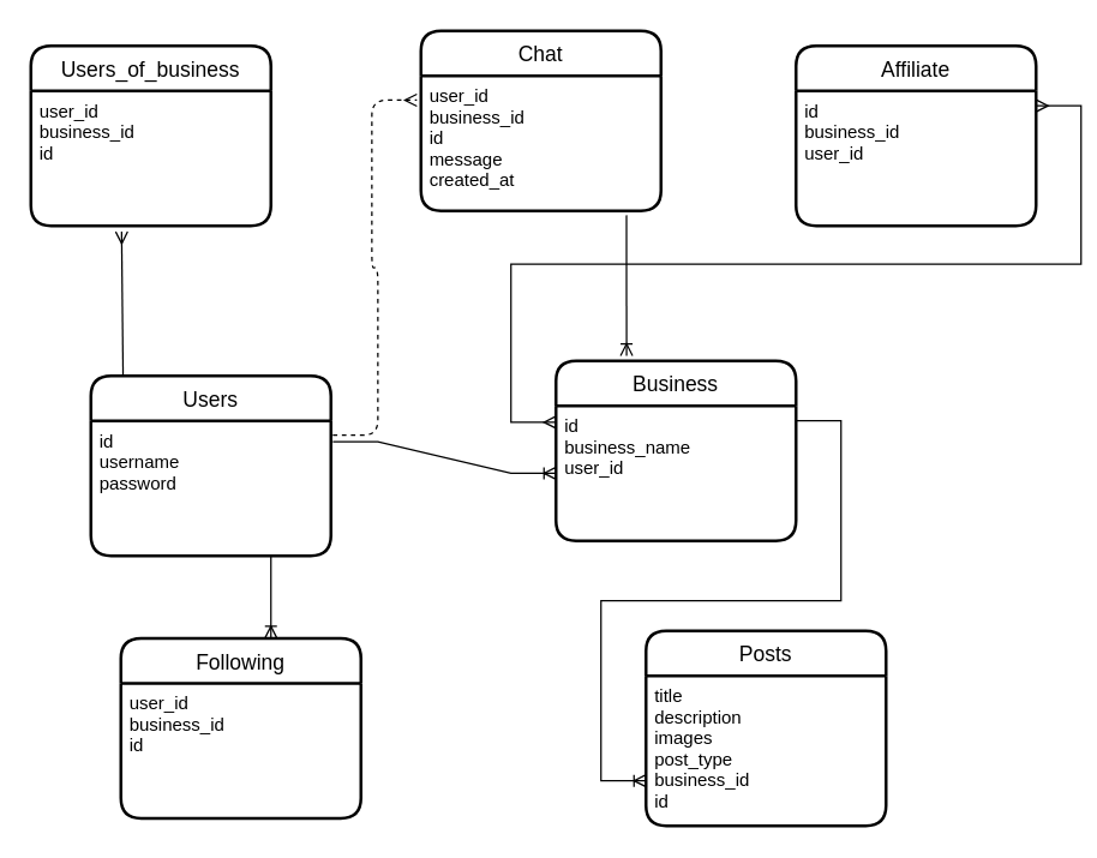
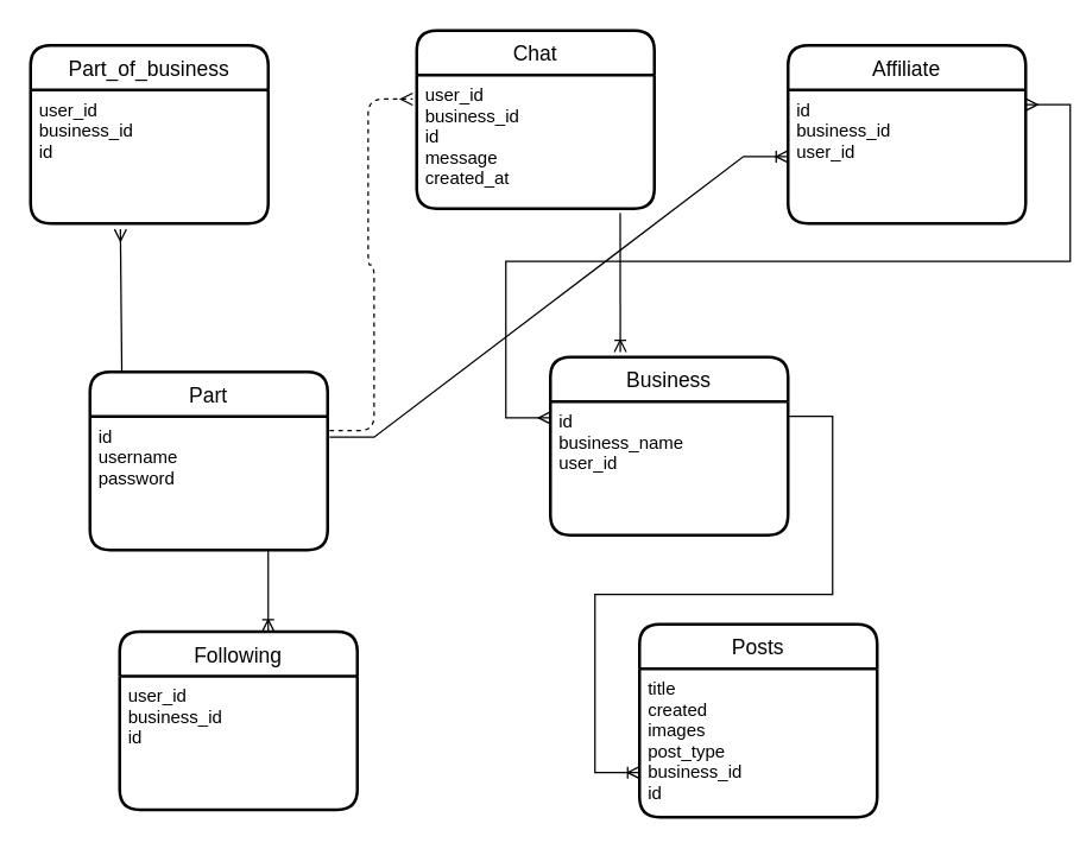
  <mxCell id="0" />
  <mxCell id="1" parent="0" />
- <mxCell id="2" value="Users" style="swimlane;childLayout=stackLayout;horizontal=1;startSize=30;horizontalStack=0;rounded=1;fontSize=14;fontStyle=0;strokeWidth=2;resizeParent=0;resizeLast=1;shadow=0;dashed=0;align=center;" parent="1" vertex="1"><mxGeometry x="60" y="250" width="160" height="120" as="geometry" /></mxCell>
+ <mxCell id="2" value="Part" style="swimlane;childLayout=stackLayout;horizontal=1;startSize=30;horizontalStack=0;rounded=1;fontSize=14;fontStyle=0;strokeWidth=2;resizeParent=0;resizeLast=1;shadow=0;dashed=0;align=center;" parent="1" vertex="1"><mxGeometry x="60" y="250" width="160" height="120" as="geometry" /></mxCell>
  <mxCell id="3" value="id&#10;username&#10;password&#10;" style="align=left;strokeColor=none;fillColor=none;spacingLeft=4;fontSize=12;verticalAlign=top;resizable=0;rotatable=0;part=1;" parent="2" vertex="1"><mxGeometry y="30" width="160" height="90" as="geometry" /></mxCell>
  <mxCell id="4" value="" style="fontSize=12;html=1;endArrow=ERoneToMany;rounded=1;elbow=vertical;exitX=0.75;exitY=1;exitDx=0;exitDy=0;" parent="2" source="3" edge="1"><mxGeometry width="100" height="100" relative="1" as="geometry"><mxPoint x="110" y="75" as="sourcePoint" /><mxPoint x="120" y="175" as="targetPoint" /></mxGeometry></mxCell>
  <mxCell id="5" value="Business" style="swimlane;childLayout=stackLayout;horizontal=1;startSize=30;horizontalStack=0;rounded=1;fontSize=14;fontStyle=0;strokeWidth=2;resizeParent=0;resizeLast=1;shadow=0;dashed=0;align=center;" parent="1" vertex="1"><mxGeometry x="370" y="240" width="160" height="120" as="geometry" /></mxCell>
  <mxCell id="6" value="id&#10;business_name&#10;user_id" style="align=left;strokeColor=none;fillColor=none;spacingLeft=4;fontSize=12;verticalAlign=top;resizable=0;rotatable=0;part=1;" parent="5" vertex="1"><mxGeometry y="30" width="160" height="90" as="geometry" /></mxCell>
  <mxCell id="7" value="Posts" style="swimlane;childLayout=stackLayout;horizontal=1;startSize=30;horizontalStack=0;rounded=1;fontSize=14;fontStyle=0;strokeWidth=2;resizeParent=0;resizeLast=1;shadow=0;dashed=0;align=center;" parent="1" vertex="1"><mxGeometry x="430" y="420" width="160" height="130" as="geometry" /></mxCell>
- <mxCell id="8" value="title&#10;description&#10;images&#10;post_type&#10;business_id&#10;id&#10;" style="align=left;strokeColor=none;fillColor=none;spacingLeft=4;fontSize=12;verticalAlign=top;resizable=0;rotatable=0;part=1;" parent="7" vertex="1"><mxGeometry y="30" width="160" height="100" as="geometry" /></mxCell>
+ <mxCell id="8" value="title&#10;created&#10;images&#10;post_type&#10;business_id&#10;id&#10;" style="align=left;strokeColor=none;fillColor=none;spacingLeft=4;fontSize=12;verticalAlign=top;resizable=0;rotatable=0;part=1;" parent="7" vertex="1"><mxGeometry y="30" width="160" height="100" as="geometry" /></mxCell>
  <mxCell id="9" value="Following" style="swimlane;childLayout=stackLayout;horizontal=1;startSize=30;horizontalStack=0;rounded=1;fontSize=14;fontStyle=0;strokeWidth=2;resizeParent=0;resizeLast=1;shadow=0;dashed=0;align=center;" parent="1" vertex="1"><mxGeometry x="80" y="425" width="160" height="120" as="geometry" /></mxCell>
  <mxCell id="10" value="user_id&#10;business_id&#10;id&#10;" style="align=left;strokeColor=none;fillColor=none;spacingLeft=4;fontSize=12;verticalAlign=top;resizable=0;rotatable=0;part=1;" parent="9" vertex="1"><mxGeometry y="30" width="160" height="90" as="geometry" /></mxCell>
- <mxCell id="11" value="" style="edgeStyle=entityRelationEdgeStyle;fontSize=12;html=1;endArrow=ERoneToMany;rounded=0;exitX=1.008;exitY=0.156;exitDx=0;exitDy=0;exitPerimeter=0;entryX=0;entryY=0.5;entryDx=0;entryDy=0;" parent="1" source="3" target="6" edge="1"><mxGeometry width="100" height="100" relative="1" as="geometry"><mxPoint x="230" y="360" as="sourcePoint" /><mxPoint x="330" y="260" as="targetPoint" /></mxGeometry></mxCell>
+ <mxCell id="11" value="" style="edgeStyle=entityRelationEdgeStyle;fontSize=12;html=1;endArrow=ERoneToMany;rounded=0;exitX=1.008;exitY=0.156;exitDx=0;exitDy=0;exitPerimeter=0;" parent="1" source="3" target="16" edge="1"><mxGeometry width="100" height="100" relative="1" as="geometry"><mxPoint x="230" y="360" as="sourcePoint" /><mxPoint x="330" y="260" as="targetPoint" /></mxGeometry></mxCell>
  <mxCell id="12" value="" style="edgeStyle=entityRelationEdgeStyle;fontSize=12;html=1;endArrow=ERoneToMany;rounded=0;exitX=1.008;exitY=0.156;exitDx=0;exitDy=0;exitPerimeter=0;" parent="1" edge="1"><mxGeometry width="100" height="100" relative="1" as="geometry"><mxPoint x="530" y="280" as="sourcePoint" /><mxPoint x="430" y="520" as="targetPoint" /></mxGeometry></mxCell>
  <mxCell id="13" value="Chat" style="swimlane;childLayout=stackLayout;horizontal=1;startSize=30;horizontalStack=0;rounded=1;fontSize=14;fontStyle=0;strokeWidth=2;resizeParent=0;resizeLast=1;shadow=0;dashed=0;align=center;" parent="1" vertex="1"><mxGeometry x="280" y="20" width="160" height="120" as="geometry" /></mxCell>
  <mxCell id="14" value="user_id&#10;business_id&#10;id&#10;message&#10;created_at&#10;" style="align=left;strokeColor=none;fillColor=none;spacingLeft=4;fontSize=12;verticalAlign=top;resizable=0;rotatable=0;part=1;" parent="13" vertex="1"><mxGeometry y="30" width="160" height="90" as="geometry" /></mxCell>
  <mxCell id="15" value="Affiliate" style="swimlane;childLayout=stackLayout;horizontal=1;startSize=30;horizontalStack=0;rounded=1;fontSize=14;fontStyle=0;strokeWidth=2;resizeParent=0;resizeLast=1;shadow=0;dashed=0;align=center;" parent="1" vertex="1"><mxGeometry x="530" y="30" width="160" height="120" as="geometry" /></mxCell>
  <mxCell id="16" value="id&#10;business_id&#10;user_id" style="align=left;strokeColor=none;fillColor=none;spacingLeft=4;fontSize=12;verticalAlign=top;resizable=0;rotatable=0;part=1;" parent="15" vertex="1"><mxGeometry y="30" width="160" height="90" as="geometry" /></mxCell>
  <mxCell id="17" value="" style="edgeStyle=entityRelationEdgeStyle;fontSize=12;html=1;endArrow=ERmany;startArrow=ERmany;rounded=0;" parent="1" edge="1"><mxGeometry width="100" height="100" relative="1" as="geometry"><mxPoint x="690" y="70" as="sourcePoint" /><mxPoint x="370" y="281" as="targetPoint" /></mxGeometry></mxCell>
  <mxCell id="18" value="" style="edgeStyle=entityRelationEdgeStyle;fontSize=12;html=1;endArrow=ERmany;rounded=1;elbow=vertical;exitX=1.008;exitY=0.107;exitDx=0;exitDy=0;exitPerimeter=0;entryX=-0.017;entryY=0.181;entryDx=0;entryDy=0;entryPerimeter=0;dashed=1;" parent="1" source="3" target="14" edge="1"><mxGeometry width="100" height="100" relative="1" as="geometry"><mxPoint x="140" y="140" as="sourcePoint" /><mxPoint x="240" y="40" as="targetPoint" /></mxGeometry></mxCell>
  <mxCell id="19" value="" style="fontSize=12;html=1;endArrow=ERoneToMany;rounded=1;elbow=vertical;entryX=0.294;entryY=-0.027;entryDx=0;entryDy=0;entryPerimeter=0;" parent="1" target="5" edge="1"><mxGeometry width="100" height="100" relative="1" as="geometry"><mxPoint x="417" y="143" as="sourcePoint" /><mxPoint x="430" y="230" as="targetPoint" /></mxGeometry></mxCell>
- <mxCell id="20" value="Users_of_business" style="swimlane;childLayout=stackLayout;horizontal=1;startSize=30;horizontalStack=0;rounded=1;fontSize=14;fontStyle=0;strokeWidth=2;resizeParent=0;resizeLast=1;shadow=0;dashed=0;align=center;" parent="1" vertex="1"><mxGeometry x="20" y="30" width="160" height="120" as="geometry" /></mxCell>
+ <mxCell id="20" value="Part_of_business" style="swimlane;childLayout=stackLayout;horizontal=1;startSize=30;horizontalStack=0;rounded=1;fontSize=14;fontStyle=0;strokeWidth=2;resizeParent=0;resizeLast=1;shadow=0;dashed=0;align=center;" parent="1" vertex="1"><mxGeometry x="20" y="30" width="160" height="120" as="geometry" /></mxCell>
  <mxCell id="21" value="user_id&#10;business_id&#10;id&#10;" style="align=left;strokeColor=none;fillColor=none;spacingLeft=4;fontSize=12;verticalAlign=top;resizable=0;rotatable=0;part=1;" parent="20" vertex="1"><mxGeometry y="30" width="160" height="90" as="geometry" /></mxCell>
  <mxCell id="22" value="" style="fontSize=12;html=1;endArrow=ERmany;rounded=1;elbow=vertical;entryX=0.378;entryY=1.044;entryDx=0;entryDy=0;entryPerimeter=0;exitX=0.134;exitY=0.004;exitDx=0;exitDy=0;exitPerimeter=0;" parent="1" source="2" target="21" edge="1"><mxGeometry width="100" height="100" relative="1" as="geometry"><mxPoint x="-90" y="340" as="sourcePoint" /><mxPoint x="10" y="240" as="targetPoint" /></mxGeometry></mxCell>
